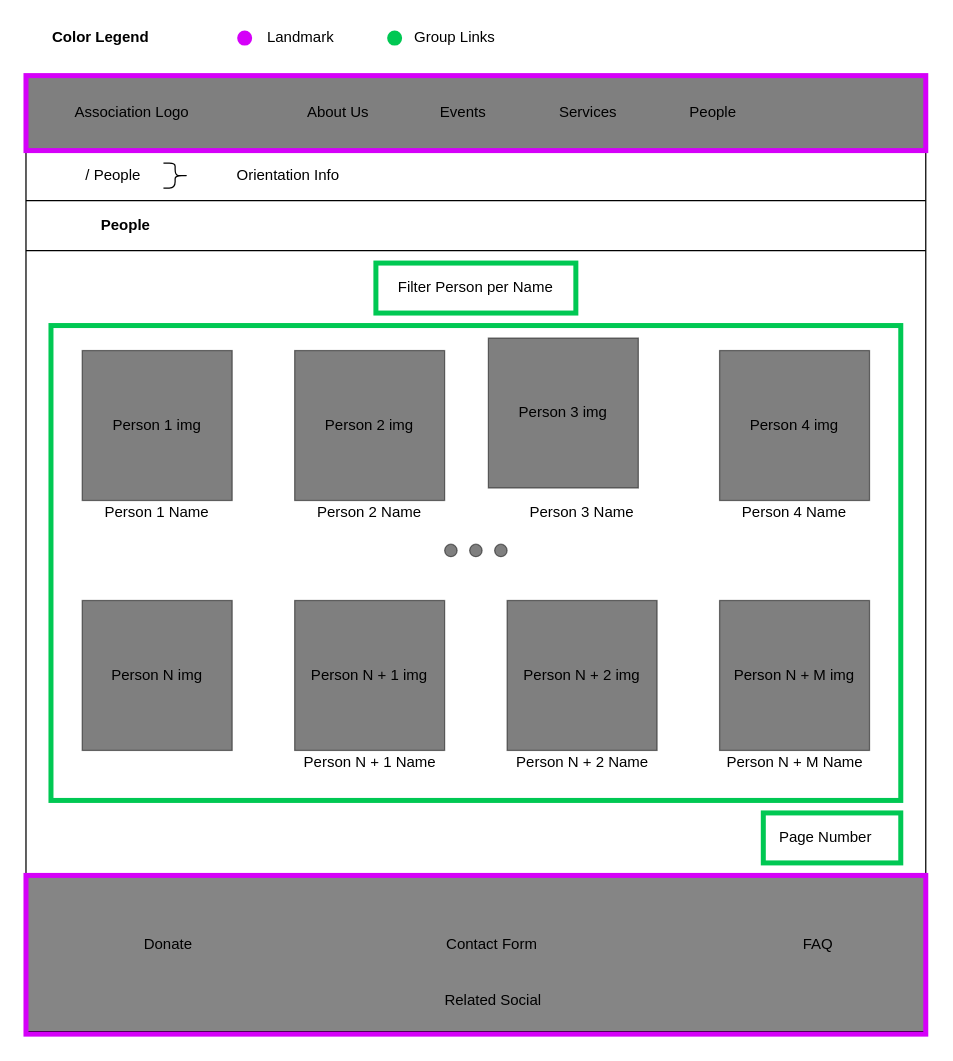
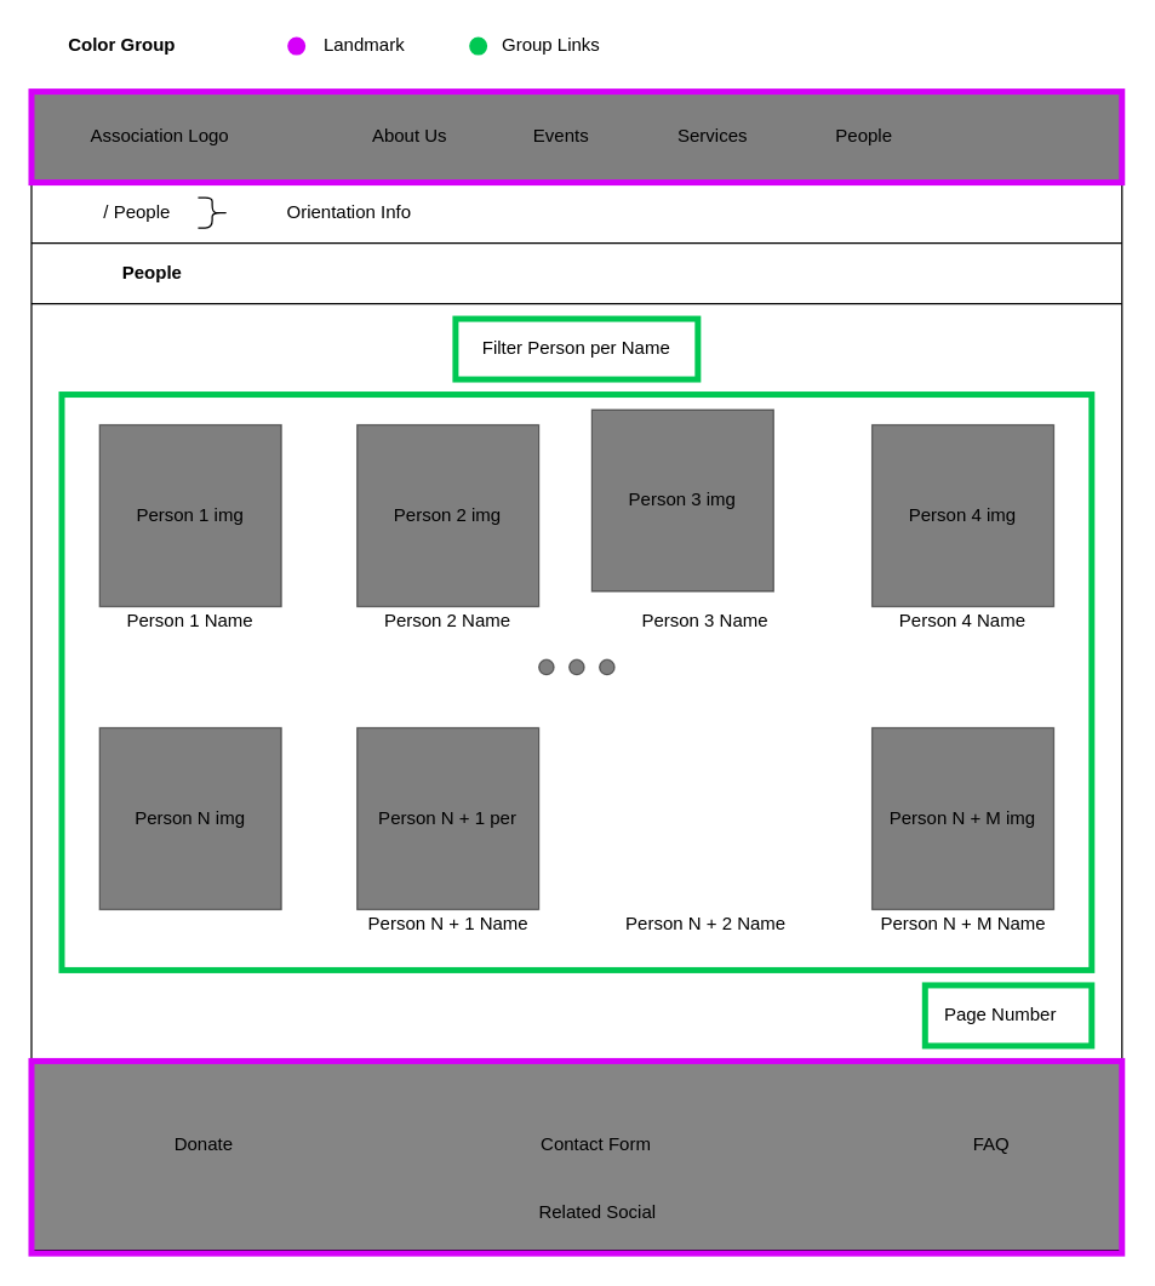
  <mxCell id="0" />
  <mxCell id="1" parent="0" />
  <mxCell id="2" value="" style="rounded=0;whiteSpace=wrap;html=1;fillColor=none;strokeColor=#00C853;strokeWidth=4;" vertex="1" parent="1"><mxGeometry x="300" y="210" width="160" height="40" as="geometry" /></mxCell>
  <mxCell id="3" value="&lt;span style=&quot;font-weight: normal&quot;&gt;&lt;font color=&quot;#000000&quot;&gt;&amp;nbsp; Group Links&lt;/font&gt;&lt;/span&gt;" style="text;html=1;strokeColor=none;fillColor=none;align=center;verticalAlign=middle;whiteSpace=wrap;rounded=0;fontColor=#00C853;fontStyle=1" parent="1" vertex="1"><mxGeometry x="300" width="120" height="20" as="geometry" y="20" /></mxCell>
  <mxCell id="4" value="" style="rounded=0;whiteSpace=wrap;html=1;fillColor=none;strokeColor=#00C853;strokeWidth=4;" parent="1" vertex="1"><mxGeometry x="40" y="260" width="680" height="380" as="geometry" /></mxCell>
  <mxCell id="5" value="" style="rounded=0;whiteSpace=wrap;html=1;fillColor=#000000;gradientColor=none;opacity=50;" parent="1" vertex="1"><mxGeometry x="20" y="60" width="720" height="60" as="geometry" /></mxCell>
  <mxCell id="6" value="Association Logo" style="text;html=1;strokeColor=none;fillColor=none;align=center;verticalAlign=middle;whiteSpace=wrap;rounded=0;" parent="1" vertex="1"><mxGeometry x="40" y="80" width="130" height="20" as="geometry" /></mxCell>
  <mxCell id="7" value="About Us" style="text;html=1;strokeColor=none;fillColor=none;align=center;verticalAlign=middle;whiteSpace=wrap;rounded=0;" parent="1" vertex="1"><mxGeometry x="220" y="80" width="100" height="20" as="geometry" /></mxCell>
  <mxCell id="8" value="Events" style="text;html=1;strokeColor=none;fillColor=none;align=center;verticalAlign=middle;whiteSpace=wrap;rounded=0;" parent="1" vertex="1"><mxGeometry x="320" y="80" width="100" height="20" as="geometry" /></mxCell>
  <mxCell id="9" value="Services" style="text;html=1;strokeColor=none;fillColor=none;align=center;verticalAlign=middle;whiteSpace=wrap;rounded=0;" parent="1" vertex="1"><mxGeometry x="420" y="80" width="100" height="20" as="geometry" /></mxCell>
  <mxCell id="10" value="People" style="text;html=1;strokeColor=none;fillColor=none;align=center;verticalAlign=middle;whiteSpace=wrap;rounded=0;" parent="1" vertex="1"><mxGeometry x="520" y="80" width="100" height="20" as="geometry" /></mxCell>
  <mxCell id="11" value="&lt;span style=&quot;font-weight: normal&quot;&gt;&lt;font color=&quot;#000000&quot;&gt;Landmark&lt;/font&gt;&lt;/span&gt;" style="text;html=1;strokeColor=none;fillColor=none;align=center;verticalAlign=middle;whiteSpace=wrap;rounded=0;fontColor=#00C853;fontStyle=1" parent="1" vertex="1"><mxGeometry x="180" width="120" height="20" as="geometry" y="20" /></mxCell>
  <mxCell id="12" value="" style="rounded=0;whiteSpace=wrap;html=1;fillColor=#858585;gradientColor=none;" parent="1" vertex="1"><mxGeometry x="20" y="700" width="720" height="125" as="geometry" /></mxCell>
  <mxCell id="13" value="Related Social" style="text;html=1;strokeColor=none;fillColor=none;align=center;verticalAlign=middle;whiteSpace=wrap;rounded=0;" parent="1" vertex="1"><mxGeometry x="329" y="790" width="130" height="20" as="geometry" /></mxCell>
  <mxCell id="14" value="Contact Form" style="text;html=1;strokeColor=none;fillColor=none;align=center;verticalAlign=middle;whiteSpace=wrap;rounded=0;" parent="1" vertex="1"><mxGeometry x="328" y="745" width="130" height="20" as="geometry" /></mxCell>
  <mxCell id="15" value="FAQ" style="text;html=1;strokeColor=none;fillColor=none;align=center;verticalAlign=middle;whiteSpace=wrap;rounded=0;" parent="1" vertex="1"><mxGeometry x="589" y="745" width="130" height="20" as="geometry" /></mxCell>
  <mxCell id="16" value="Donate" style="text;html=1;strokeColor=none;fillColor=none;align=center;verticalAlign=middle;whiteSpace=wrap;rounded=0;" parent="1" vertex="1"><mxGeometry x="69" y="745" width="130" height="20" as="geometry" /></mxCell>
  <mxCell id="17" value="" style="endArrow=none;html=1;entryX=0;entryY=1;entryDx=0;entryDy=0;exitX=0;exitY=0;exitDx=0;exitDy=0;" parent="1" source="12" target="5" edge="1"><mxGeometry width="50" height="50" relative="1" as="geometry"><mxPoint x="20" y="300" as="sourcePoint" /><mxPoint x="80" y="160" as="targetPoint" /></mxGeometry></mxCell>
  <mxCell id="18" value="" style="endArrow=none;html=1;entryX=0;entryY=1;entryDx=0;entryDy=0;exitX=1;exitY=0;exitDx=0;exitDy=0;" parent="1" source="20" edge="1"><mxGeometry width="50" height="50" relative="1" as="geometry"><mxPoint x="740" y="540" as="sourcePoint" /><mxPoint x="740" y="120" as="targetPoint" /></mxGeometry></mxCell>
  <mxCell id="19" value="" style="rounded=0;whiteSpace=wrap;html=1;fillColor=none;strokeColor=#D500F9;strokeWidth=4;" parent="1" vertex="1"><mxGeometry x="20" y="60" width="720" height="60" as="geometry" /></mxCell>
  <mxCell id="20" value="" style="rounded=0;whiteSpace=wrap;html=1;fillColor=none;strokeColor=#D500F9;strokeWidth=4;" parent="1" vertex="1"><mxGeometry x="20" y="700" width="720" height="127" as="geometry" /></mxCell>
  <mxCell id="21" value="" style="endArrow=none;html=1;fontColor=#FF5131;" parent="1" edge="1"><mxGeometry width="50" height="50" relative="1" as="geometry"><mxPoint x="20" y="160" as="sourcePoint" /><mxPoint x="740" y="160" as="targetPoint" /></mxGeometry></mxCell>
  <mxCell id="22" value="/ People" style="text;html=1;strokeColor=none;fillColor=none;align=center;verticalAlign=middle;whiteSpace=wrap;rounded=0;fontColor=#000000;opacity=50;" parent="1" vertex="1"><mxGeometry x="40" y="130" width="100" height="20" as="geometry" /></mxCell>
  <mxCell id="23" value="People" style="text;html=1;strokeColor=none;fillColor=none;align=center;verticalAlign=middle;whiteSpace=wrap;rounded=0;fontColor=#000000;opacity=50;fontStyle=1" parent="1" vertex="1"><mxGeometry x="20" y="170" width="160" height="20" as="geometry" /></mxCell>
  <mxCell id="24" value="" style="shape=curlyBracket;whiteSpace=wrap;html=1;rounded=1;strokeColor=#000000;strokeWidth=1;fillColor=#000000;gradientColor=none;fontColor=#000000;rotation=-180;size=0.533;" parent="1" vertex="1"><mxGeometry x="130" y="130" width="20" height="20" as="geometry" /></mxCell>
  <mxCell id="25" value="Orientation Info" style="text;html=1;strokeColor=none;fillColor=none;align=center;verticalAlign=middle;whiteSpace=wrap;rounded=0;fontColor=#000000;opacity=50;" parent="1" vertex="1"><mxGeometry x="160" y="130" width="140" height="20" as="geometry" /></mxCell>
  <mxCell id="26" value="" style="endArrow=none;html=1;fontColor=#FF5131;" parent="1" edge="1"><mxGeometry width="50" height="50" relative="1" as="geometry"><mxPoint x="20" y="200" as="sourcePoint" /><mxPoint x="740" y="200" as="targetPoint" /></mxGeometry></mxCell>
  <mxCell id="27" value="Person 2 img" style="rounded=0;whiteSpace=wrap;html=1;strokeColor=#000000;strokeWidth=1;fillColor=#000000;gradientColor=none;fontColor=#000000;opacity=50;" parent="1" vertex="1"><mxGeometry x="235" y="280" width="120" height="120" as="geometry" /></mxCell>
  <mxCell id="28" value="Person 3 img" style="rounded=0;whiteSpace=wrap;html=1;strokeColor=#000000;strokeWidth=1;fillColor=#000000;gradientColor=none;fontColor=#000000;opacity=50;" parent="1" vertex="1"><mxGeometry x="390" y="270" width="120" height="120" as="geometry" /></mxCell>
  <mxCell id="29" value="Person 4 img" style="rounded=0;whiteSpace=wrap;html=1;strokeColor=#000000;strokeWidth=1;fillColor=#000000;gradientColor=none;fontColor=#000000;opacity=50;" parent="1" vertex="1"><mxGeometry x="575" y="280" width="120" height="120" as="geometry" /></mxCell>
- <mxCell id="30" value="Person N + 1 img" style="rounded=0;whiteSpace=wrap;html=1;strokeColor=#000000;strokeWidth=1;fillColor=#000000;gradientColor=none;fontColor=#000000;opacity=50;" parent="1" vertex="1"><mxGeometry x="235" y="480" width="120" height="120" as="geometry" /></mxCell>
+ <mxCell id="30" value="Person N + 1 per" style="rounded=0;whiteSpace=wrap;html=1;strokeColor=#000000;strokeWidth=1;fillColor=#000000;gradientColor=none;fontColor=#000000;opacity=50;" parent="1" vertex="1"><mxGeometry x="235" y="480" width="120" height="120" as="geometry" /></mxCell>
  <mxCell id="31" value="" style="ellipse;whiteSpace=wrap;html=1;aspect=fixed;strokeColor=#000000;strokeWidth=1;fillColor=#000000;gradientColor=none;fontColor=#000000;opacity=50;" parent="1" vertex="1"><mxGeometry x="355" y="435" width="10" height="10" as="geometry" /></mxCell>
  <mxCell id="32" value="" style="ellipse;whiteSpace=wrap;html=1;aspect=fixed;strokeColor=#000000;strokeWidth=1;fillColor=#000000;gradientColor=none;fontColor=#000000;opacity=50;" parent="1" vertex="1"><mxGeometry x="375" y="435" width="10" height="10" as="geometry" /></mxCell>
  <mxCell id="33" value="" style="ellipse;whiteSpace=wrap;html=1;aspect=fixed;strokeColor=#000000;strokeWidth=1;fillColor=#000000;gradientColor=none;fontColor=#000000;opacity=50;" parent="1" vertex="1"><mxGeometry x="395" y="435" width="10" height="10" as="geometry" /></mxCell>
  <mxCell id="34" value="Person N + M img" style="rounded=0;whiteSpace=wrap;html=1;strokeColor=#000000;strokeWidth=1;fillColor=#000000;gradientColor=none;fontColor=#000000;opacity=50;" parent="1" vertex="1"><mxGeometry x="575" y="480" width="120" height="120" as="geometry" /></mxCell>
- <mxCell id="35" value="Person N + 2 img" style="rounded=0;whiteSpace=wrap;html=1;strokeColor=#000000;strokeWidth=1;fillColor=#000000;gradientColor=none;fontColor=#000000;opacity=50;" parent="1" vertex="1"><mxGeometry x="405" y="480" width="120" height="120" as="geometry" /></mxCell>
  <mxCell id="36" value="Page Number" style="text;html=1;strokeColor=none;fillColor=none;align=center;verticalAlign=middle;whiteSpace=wrap;rounded=0;fontColor=#000000;opacity=50;" parent="1" vertex="1"><mxGeometry x="620" y="660" width="80" height="20" as="geometry" /></mxCell>
  <mxCell id="37" value="" style="rounded=0;whiteSpace=wrap;html=1;fillColor=none;strokeColor=#00C853;strokeWidth=4;" parent="1" vertex="1"><mxGeometry x="610" y="650" width="110" height="40" as="geometry" /></mxCell>
- <mxCell id="38" value="Color Legend" style="text;html=1;strokeColor=none;fillColor=none;align=center;verticalAlign=middle;whiteSpace=wrap;rounded=0;fontColor=#000000;opacity=50;fontStyle=1" parent="1" vertex="1"><mxGeometry x="20" width="120" height="20" as="geometry" y="20" /></mxCell>
+ <mxCell id="38" value="Color Group" style="text;html=1;strokeColor=none;fillColor=none;align=center;verticalAlign=middle;whiteSpace=wrap;rounded=0;fontColor=#000000;opacity=50;fontStyle=1" parent="1" vertex="1"><mxGeometry x="20" width="120" height="20" as="geometry" y="20" /></mxCell>
  <mxCell id="39" value="" style="ellipse;whiteSpace=wrap;html=1;aspect=fixed;strokeColor=#D500F9;strokeWidth=2;fillColor=#d500f9;gradientColor=none;fontColor=#000000;align=center;" parent="1" vertex="1"><mxGeometry x="190" y="25" width="10" height="10" as="geometry" /></mxCell>
  <mxCell id="40" value="" style="ellipse;whiteSpace=wrap;html=1;aspect=fixed;strokeColor=#00C853;strokeWidth=2;fillColor=#00C853;gradientColor=none;fontColor=#000000;align=center;" parent="1" vertex="1"><mxGeometry x="310" y="25" width="10" height="10" as="geometry" /></mxCell>
  <mxCell id="41" value="Person 1 img" style="rounded=0;whiteSpace=wrap;html=1;strokeColor=#000000;strokeWidth=1;fillColor=#000000;gradientColor=none;fontColor=#000000;opacity=50;" parent="1" vertex="1"><mxGeometry x="65" y="280" width="120" height="120" as="geometry" /></mxCell>
  <mxCell id="42" value="Person N img" style="rounded=0;whiteSpace=wrap;html=1;strokeColor=#000000;strokeWidth=1;fillColor=#000000;gradientColor=none;fontColor=#000000;opacity=50;" parent="1" vertex="1"><mxGeometry x="65" y="480" width="120" height="120" as="geometry" /></mxCell>
  <mxCell id="43" value="Person 1 Name" style="text;html=1;strokeColor=none;fillColor=none;align=center;verticalAlign=middle;whiteSpace=wrap;rounded=0;" parent="1" vertex="1"><mxGeometry x="71.25" y="400" width="107.5" height="20" as="geometry" /></mxCell>
  <mxCell id="44" value="Person 2 Name" style="text;html=1;strokeColor=none;fillColor=none;align=center;verticalAlign=middle;whiteSpace=wrap;rounded=0;" parent="1" vertex="1"><mxGeometry x="241.25" y="400" width="107.5" height="20" as="geometry" /></mxCell>
  <mxCell id="45" value="Person 3 Name" style="text;html=1;strokeColor=none;fillColor=none;align=center;verticalAlign=middle;whiteSpace=wrap;rounded=0;" parent="1" vertex="1"><mxGeometry x="411.25" y="400" width="107.5" height="20" as="geometry" /></mxCell>
  <mxCell id="46" value="Person 4 Name" style="text;html=1;strokeColor=none;fillColor=none;align=center;verticalAlign=middle;whiteSpace=wrap;rounded=0;" parent="1" vertex="1"><mxGeometry x="581.25" y="400" width="107.5" height="20" as="geometry" /></mxCell>
  <mxCell id="47" value="Person N + 1 Name" style="text;html=1;strokeColor=none;fillColor=none;align=center;verticalAlign=middle;whiteSpace=wrap;rounded=0;" parent="1" vertex="1"><mxGeometry x="230.63" y="600" width="128.75" height="20" as="geometry" /></mxCell>
  <mxCell id="48" value="Person N + 2 Name" style="text;html=1;strokeColor=none;fillColor=none;align=center;verticalAlign=middle;whiteSpace=wrap;rounded=0;" parent="1" vertex="1"><mxGeometry x="400.63" y="600" width="128.75" height="20" as="geometry" /></mxCell>
  <mxCell id="49" value="Person N + M Name" style="text;html=1;strokeColor=none;fillColor=none;align=center;verticalAlign=middle;whiteSpace=wrap;rounded=0;" parent="1" vertex="1"><mxGeometry x="570.63" y="600" width="128.75" height="20" as="geometry" /></mxCell>
  <mxCell id="50" value="Filter Person per Name" style="text;html=1;strokeColor=none;fillColor=none;align=center;verticalAlign=middle;whiteSpace=wrap;rounded=0;fontColor=#000000;opacity=50;" vertex="1" parent="1"><mxGeometry x="20" y="220" width="720" height="20" as="geometry" /></mxCell>
